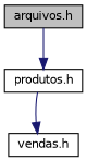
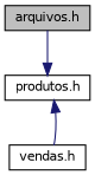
  digraph {
    node [color=black fillcolor=white fontname=Helvetica fontsize=10 shape=record style=filled]
    edge [color=midnightblue fontname=Helvetica fontsize=10 labelfontname=Helvetica labelfontsize=10 style=solid]
    n1 [fillcolor=grey75 fontcolor=black height=0.2 label="arquivos.h" width=0.4]
    n2 [height=0.2 label="produtos.h" width=0.4]
    n3 [height=0.2 label="vendas.h" width=0.4]
    n1 -> n2
-   n2 -> n3
+   n3 -> n2
  }
